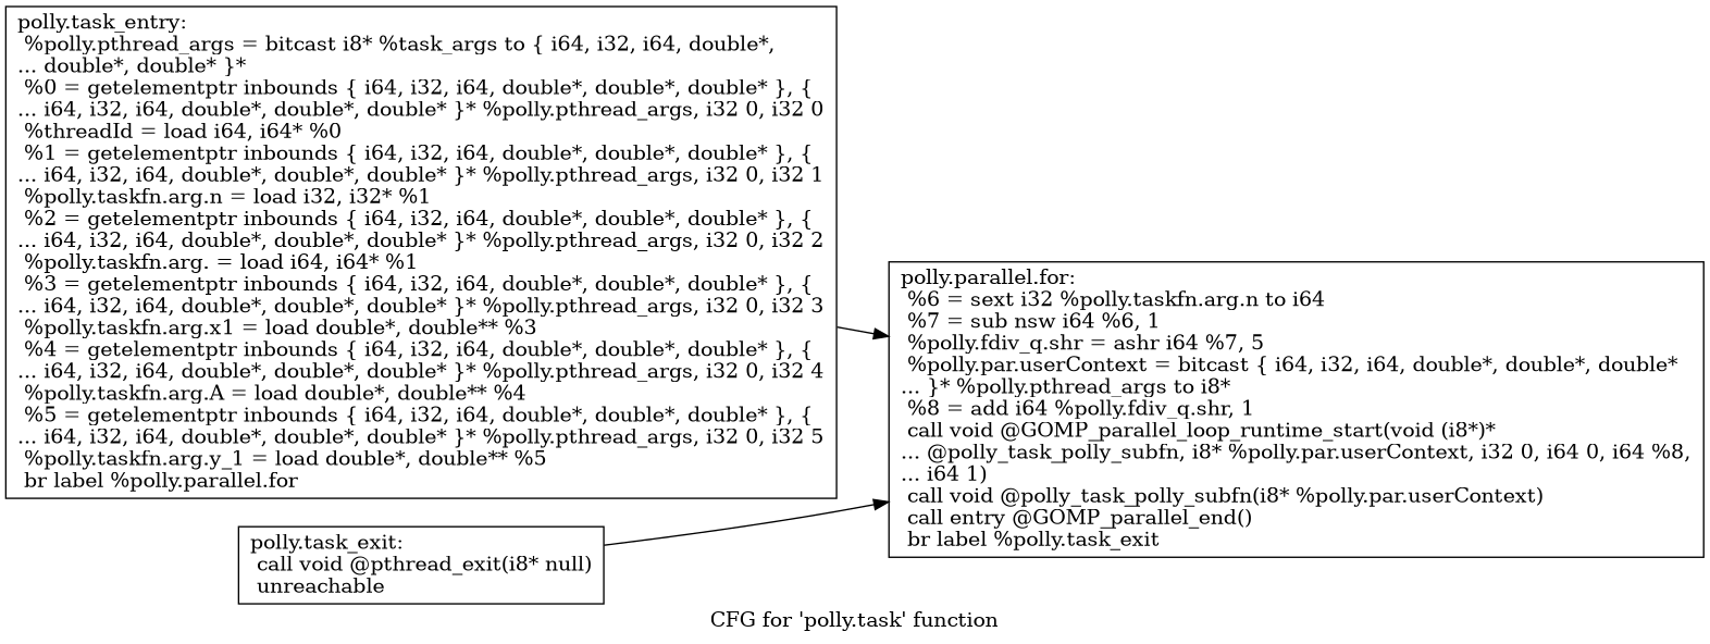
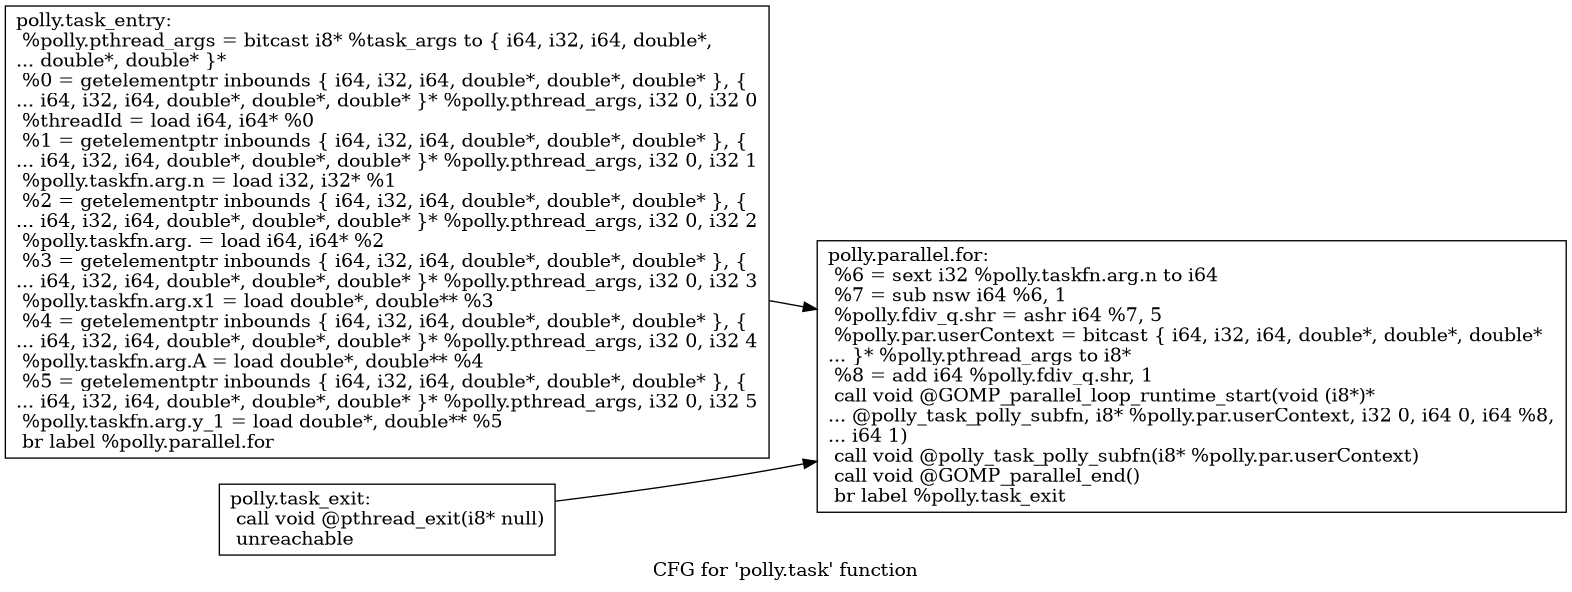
  digraph {
    label="CFG for 'polly.task' function"
    rankdir=LR
    node [shape=record]
-   n1 [label="{polly.task_entry:\l  %polly.pthread_args = bitcast i8* %task_args to \{ i64, i32, i64, double*,\l... double*, double* \}*\l  %0 = getelementptr inbounds \{ i64, i32, i64, double*, double*, double* \}, \{\l... i64, i32, i64, double*, double*, double* \}* %polly.pthread_args, i32 0, i32 0\l  %threadId = load i64, i64* %0\l  %1 = getelementptr inbounds \{ i64, i32, i64, double*, double*, double* \}, \{\l... i64, i32, i64, double*, double*, double* \}* %polly.pthread_args, i32 0, i32 1\l  %polly.taskfn.arg.n = load i32, i32* %1\l  %2 = getelementptr inbounds \{ i64, i32, i64, double*, double*, double* \}, \{\l... i64, i32, i64, double*, double*, double* \}* %polly.pthread_args, i32 0, i32 2\l  %polly.taskfn.arg. = load i64, i64* %1\l  %3 = getelementptr inbounds \{ i64, i32, i64, double*, double*, double* \}, \{\l... i64, i32, i64, double*, double*, double* \}* %polly.pthread_args, i32 0, i32 3\l  %polly.taskfn.arg.x1 = load double*, double** %3\l  %4 = getelementptr inbounds \{ i64, i32, i64, double*, double*, double* \}, \{\l... i64, i32, i64, double*, double*, double* \}* %polly.pthread_args, i32 0, i32 4\l  %polly.taskfn.arg.A = load double*, double** %4\l  %5 = getelementptr inbounds \{ i64, i32, i64, double*, double*, double* \}, \{\l... i64, i32, i64, double*, double*, double* \}* %polly.pthread_args, i32 0, i32 5\l  %polly.taskfn.arg.y_1 = load double*, double** %5\l  br label %polly.parallel.for\l}"]
-   n2 [label="{polly.parallel.for:                               \l  %6 = sext i32 %polly.taskfn.arg.n to i64\l  %7 = sub nsw i64 %6, 1\l  %polly.fdiv_q.shr = ashr i64 %7, 5\l  %polly.par.userContext = bitcast \{ i64, i32, i64, double*, double*, double*\l... \}* %polly.pthread_args to i8*\l  %8 = add i64 %polly.fdiv_q.shr, 1\l  call void @GOMP_parallel_loop_runtime_start(void (i8*)*\l... @polly_task_polly_subfn, i8* %polly.par.userContext, i32 0, i64 0, i64 %8,\l... i64 1)\l  call void @polly_task_polly_subfn(i8* %polly.par.userContext)\l  call entry @GOMP_parallel_end()\l  br label %polly.task_exit\l}"]
+   n1 [label="{polly.task_entry:\l  %polly.pthread_args = bitcast i8* %task_args to \{ i64, i32, i64, double*,\l... double*, double* \}*\l  %0 = getelementptr inbounds \{ i64, i32, i64, double*, double*, double* \}, \{\l... i64, i32, i64, double*, double*, double* \}* %polly.pthread_args, i32 0, i32 0\l  %threadId = load i64, i64* %0\l  %1 = getelementptr inbounds \{ i64, i32, i64, double*, double*, double* \}, \{\l... i64, i32, i64, double*, double*, double* \}* %polly.pthread_args, i32 0, i32 1\l  %polly.taskfn.arg.n = load i32, i32* %1\l  %2 = getelementptr inbounds \{ i64, i32, i64, double*, double*, double* \}, \{\l... i64, i32, i64, double*, double*, double* \}* %polly.pthread_args, i32 0, i32 2\l  %polly.taskfn.arg. = load i64, i64* %2\l  %3 = getelementptr inbounds \{ i64, i32, i64, double*, double*, double* \}, \{\l... i64, i32, i64, double*, double*, double* \}* %polly.pthread_args, i32 0, i32 3\l  %polly.taskfn.arg.x1 = load double*, double** %3\l  %4 = getelementptr inbounds \{ i64, i32, i64, double*, double*, double* \}, \{\l... i64, i32, i64, double*, double*, double* \}* %polly.pthread_args, i32 0, i32 4\l  %polly.taskfn.arg.A = load double*, double** %4\l  %5 = getelementptr inbounds \{ i64, i32, i64, double*, double*, double* \}, \{\l... i64, i32, i64, double*, double*, double* \}* %polly.pthread_args, i32 0, i32 5\l  %polly.taskfn.arg.y_1 = load double*, double** %5\l  br label %polly.parallel.for\l}"]
+   n2 [label="{polly.parallel.for:                               \l  %6 = sext i32 %polly.taskfn.arg.n to i64\l  %7 = sub nsw i64 %6, 1\l  %polly.fdiv_q.shr = ashr i64 %7, 5\l  %polly.par.userContext = bitcast \{ i64, i32, i64, double*, double*, double*\l... \}* %polly.pthread_args to i8*\l  %8 = add i64 %polly.fdiv_q.shr, 1\l  call void @GOMP_parallel_loop_runtime_start(void (i8*)*\l... @polly_task_polly_subfn, i8* %polly.par.userContext, i32 0, i64 0, i64 %8,\l... i64 1)\l  call void @polly_task_polly_subfn(i8* %polly.par.userContext)\l  call void @GOMP_parallel_end()\l  br label %polly.task_exit\l}"]
    n3 [label="{polly.task_exit:                                  \l  call void @pthread_exit(i8* null)\l  unreachable\l}"]
    n1 -> n2
    n3 -> n2
  }
